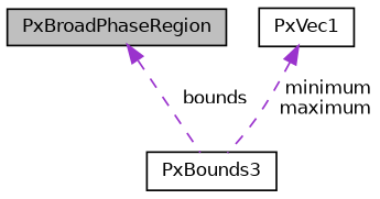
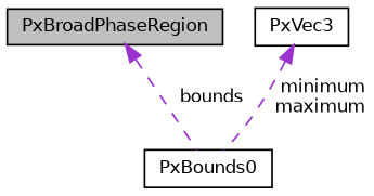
  digraph {
    node [color=black fillcolor=white fontname=Helvetica fontsize=10 shape=record style=filled]
    edge [color=darkorchid3 dir=back fontname=Helvetica fontsize=10 labelfontname=Helvetica labelfontsize=10 style=dashed]
    n1 [fillcolor=grey75 fontcolor=black height=0.2 label=PxBroadPhaseRegion width=0.4]
-   n2 [height=0.2 label=PxBounds3 width=0.4]
-   n3 [height=0.2 label=PxVec1 width=0.4]
+   n2 [height=0.2 label=PxBounds0 width=0.4]
+   n3 [height=0.2 label=PxVec3 width=0.4]
    n1 -> n2 [label=" bounds"]
    n3 -> n2 [label=" minimum\nmaximum"]
  }
